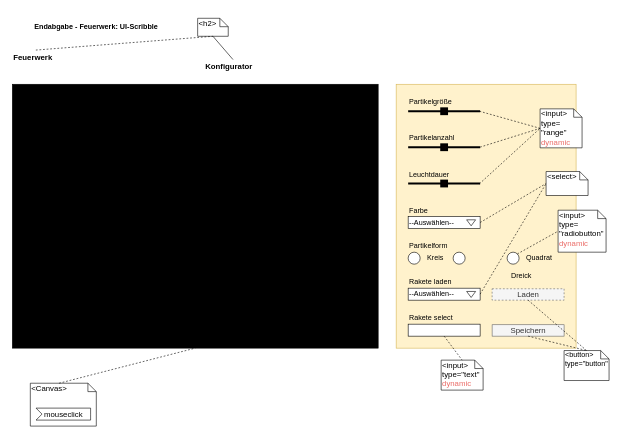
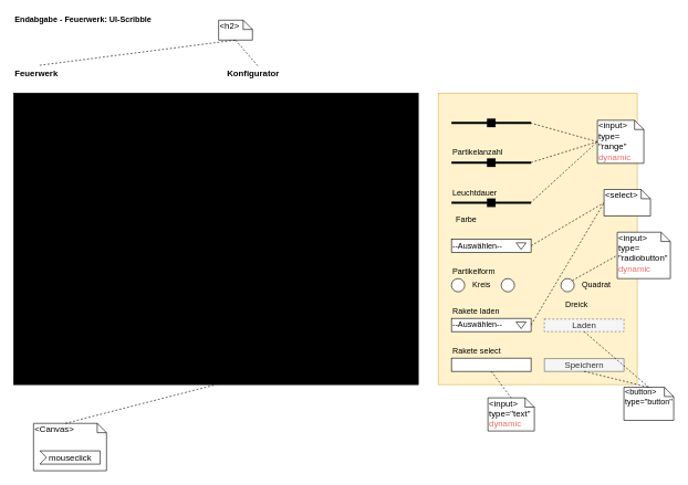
  <mxCell id="0" />
  <mxCell id="1" parent="0" />
  <mxCell id="2" value="" style="rounded=0;whiteSpace=wrap;html=1;fillColor=#fff2cc;strokeColor=#d6b656;" parent="1" vertex="1"><mxGeometry x="660" y="140" width="300" height="440" as="geometry" /></mxCell>
  <mxCell id="3" value="" style="rounded=0;whiteSpace=wrap;html=1;fillColor=#000000;" parent="1" vertex="1"><mxGeometry x="20" y="140" width="610" height="440" as="geometry" /></mxCell>
- <mxCell id="4" value="Partikelgröße" style="text;html=1;align=left;verticalAlign=middle;resizable=0;points=[];autosize=1;" parent="1" vertex="1"><mxGeometry x="680" y="160" width="90" height="20" as="geometry" /></mxCell>
  <mxCell id="5" value="" style="line;strokeWidth=3;fillColor=none;align=left;verticalAlign=middle;spacingTop=-1;spacingLeft=3;spacingRight=3;rotatable=0;labelPosition=right;points=[];portConstraint=eastwest;fontSize=13;" parent="1" vertex="1"><mxGeometry x="680" y="181" width="120" height="8" as="geometry" /></mxCell>
  <mxCell id="6" value="" style="rounded=0;whiteSpace=wrap;html=1;strokeWidth=3;fontSize=13;fillColor=#050000;" parent="1" vertex="1"><mxGeometry x="735" y="180" width="10" height="10" as="geometry" /></mxCell>
  <mxCell id="7" value="Leuchtdauer" style="text;html=1;align=left;verticalAlign=middle;resizable=0;points=[];autosize=1;" parent="1" vertex="1"><mxGeometry x="680" y="280.5" width="80" height="20" as="geometry" /></mxCell>
  <mxCell id="8" value="" style="line;strokeWidth=3;fillColor=none;align=left;verticalAlign=middle;spacingTop=-1;spacingLeft=3;spacingRight=3;rotatable=0;labelPosition=right;points=[];portConstraint=eastwest;fontSize=13;" parent="1" vertex="1"><mxGeometry x="680" y="301.5" width="120" height="8" as="geometry" /></mxCell>
  <mxCell id="9" value="" style="rounded=0;whiteSpace=wrap;html=1;strokeWidth=3;fontSize=13;fillColor=#050000;" parent="1" vertex="1"><mxGeometry x="735" y="300.5" width="10" height="10" as="geometry" /></mxCell>
- <mxCell id="10" value="Farbe" style="text;html=1;align=left;verticalAlign=middle;resizable=0;points=[];autosize=1;" parent="1" vertex="1"><mxGeometry x="680" y="340.5" width="50" height="20" as="geometry" /></mxCell>
+ <mxCell id="10" value="Farbe" style="text;html=1;align=left;verticalAlign=middle;resizable=0;points=[];autosize=1;" parent="1" vertex="1"><mxGeometry x="685" y="320.5" width="50" height="20" as="geometry" /></mxCell>
  <mxCell id="11" value="--Auswählen--" style="rounded=0;whiteSpace=wrap;html=1;align=left;" parent="1" vertex="1"><mxGeometry x="680" y="360.5" width="120" height="20" as="geometry" /></mxCell>
  <mxCell id="12" value="" style="triangle;whiteSpace=wrap;html=1;rotation=90;" parent="1" vertex="1"><mxGeometry x="780" y="363.5" width="10" height="15" as="geometry" /></mxCell>
  <mxCell id="13" value="Rakete laden" style="text;html=1;align=left;verticalAlign=middle;resizable=0;points=[];autosize=1;" parent="1" vertex="1"><mxGeometry x="680" y="460" width="90" height="20" as="geometry" /></mxCell>
  <mxCell id="14" value="--Auswählen--" style="rounded=0;whiteSpace=wrap;html=1;align=left;" parent="1" vertex="1"><mxGeometry x="680" y="480" width="120" height="20" as="geometry" /></mxCell>
  <mxCell id="15" value="" style="triangle;whiteSpace=wrap;html=1;rotation=90;" parent="1" vertex="1"><mxGeometry x="780" y="483" width="10" height="15" as="geometry" /></mxCell>
  <mxCell id="16" value="Rakete select" style="text;html=1;align=left;verticalAlign=middle;resizable=0;points=[];autosize=1;" parent="1" vertex="1"><mxGeometry x="680" y="520" width="110" height="20" as="geometry" /></mxCell>
  <mxCell id="17" value="" style="rounded=0;whiteSpace=wrap;html=1;align=left;" parent="1" vertex="1"><mxGeometry x="680" y="540" width="120" height="20" as="geometry" /></mxCell>
  <mxCell id="18" value="Partikelanzahl" style="text;html=1;align=left;verticalAlign=middle;resizable=0;points=[];autosize=1;" parent="1" vertex="1"><mxGeometry x="680" y="220" width="90" height="20" as="geometry" /></mxCell>
  <mxCell id="19" value="" style="line;strokeWidth=3;fillColor=none;align=left;verticalAlign=middle;spacingTop=-1;spacingLeft=3;spacingRight=3;rotatable=0;labelPosition=right;points=[];portConstraint=eastwest;fontSize=13;" parent="1" vertex="1"><mxGeometry x="680" y="241" width="120" height="8" as="geometry" /></mxCell>
  <mxCell id="20" value="" style="rounded=0;whiteSpace=wrap;html=1;strokeWidth=3;fontSize=13;fillColor=#050000;" parent="1" vertex="1"><mxGeometry x="735" y="240" width="10" height="10" as="geometry" /></mxCell>
  <mxCell id="21" value="Speichern" style="html=1;strokeWidth=1;fillColor=#f5f5f5;fontSize=13;strokeColor=#666666;fontColor=#333333;" parent="1" vertex="1"><mxGeometry x="820" y="541" width="120" height="19" as="geometry" /></mxCell>
  <mxCell id="22" value="Partikelform" style="text;html=1;align=left;verticalAlign=middle;resizable=0;points=[];autosize=1;" parent="1" vertex="1"><mxGeometry x="680" y="400" width="80" height="20" as="geometry" /></mxCell>
  <mxCell id="23" value="Kreis" style="text;html=1;align=left;verticalAlign=middle;resizable=0;points=[];autosize=1;" parent="1" vertex="1"><mxGeometry x="710" y="420" width="40" height="20" as="geometry" /></mxCell>
  <mxCell id="24" value="Dreick" style="text;html=1;align=left;verticalAlign=middle;resizable=0;points=[];autosize=1;" parent="1" vertex="1"><mxGeometry x="850" y="450" width="50" height="20" as="geometry" /></mxCell>
  <mxCell id="25" value="Quadrat" style="text;html=1;align=left;verticalAlign=middle;resizable=0;points=[];autosize=1;" parent="1" vertex="1"><mxGeometry x="875" y="420" width="60" height="20" as="geometry" /></mxCell>
  <mxCell id="26" value="" style="ellipse;whiteSpace=wrap;html=1;aspect=fixed;strokeWidth=1;fontSize=13;fillColor=#FFFFFF;" parent="1" vertex="1"><mxGeometry x="680" y="420" width="20" height="20" as="geometry" /></mxCell>
  <mxCell id="27" value="" style="ellipse;whiteSpace=wrap;html=1;aspect=fixed;strokeWidth=1;fontSize=13;fillColor=#FFFFFF;" parent="1" vertex="1"><mxGeometry x="755" y="420" width="20" height="20" as="geometry" /></mxCell>
  <mxCell id="28" value="" style="ellipse;whiteSpace=wrap;html=1;aspect=fixed;strokeWidth=1;fontSize=13;fillColor=#FFFFFF;" parent="1" vertex="1"><mxGeometry x="845" y="420" width="20" height="20" as="geometry" /></mxCell>
  <mxCell id="29" value="&amp;lt;input&amp;gt;&lt;br&gt;type= &quot;range&quot;&lt;br&gt;&lt;span style=&quot;color: rgb(234 , 107 , 102)&quot;&gt;dynamic&lt;/span&gt;" style="shape=note;whiteSpace=wrap;html=1;size=14;verticalAlign=top;align=left;spacingTop=-6;strokeWidth=1;fillColor=#FFFFFF;fontSize=13;" parent="1" vertex="1"><mxGeometry x="900" y="181" width="70" height="65" as="geometry" /></mxCell>
  <mxCell id="30" value="" style="endArrow=none;dashed=1;html=1;fontSize=13;exitX=0;exitY=0.5;exitDx=0;exitDy=0;exitPerimeter=0;entryX=0.997;entryY=0.525;entryDx=0;entryDy=0;entryPerimeter=0;" parent="1" source="29" target="5" edge="1"><mxGeometry width="50" height="50" relative="1" as="geometry"><mxPoint x="625" y="261.26" as="sourcePoint" /><mxPoint x="703.76" y="260.004" as="targetPoint" /></mxGeometry></mxCell>
  <mxCell id="31" value="" style="endArrow=none;dashed=1;html=1;fontSize=13;entryX=0;entryY=0.5;entryDx=0;entryDy=0;entryPerimeter=0;exitX=0.999;exitY=0.48;exitDx=0;exitDy=0;exitPerimeter=0;" parent="1" source="19" target="29" edge="1"><mxGeometry width="50" height="50" relative="1" as="geometry"><mxPoint x="830" y="260" as="sourcePoint" /><mxPoint x="625" y="261.26" as="targetPoint" /></mxGeometry></mxCell>
  <mxCell id="32" value="" style="endArrow=none;dashed=1;html=1;fontSize=13;exitX=0.99;exitY=0.563;exitDx=0;exitDy=0;exitPerimeter=0;entryX=0;entryY=0.5;entryDx=0;entryDy=0;entryPerimeter=0;" parent="1" source="8" target="29" edge="1"><mxGeometry width="50" height="50" relative="1" as="geometry"><mxPoint x="705.2" y="370.468" as="sourcePoint" /><mxPoint x="845" y="274.26" as="targetPoint" /></mxGeometry></mxCell>
  <mxCell id="33" value="&amp;lt;input&amp;gt;&lt;br&gt;type= &quot;radiobutton&quot;&lt;br&gt;&lt;span style=&quot;color: rgb(234 , 107 , 102)&quot;&gt;dynamic&lt;/span&gt;" style="shape=note;whiteSpace=wrap;html=1;size=14;verticalAlign=top;align=left;spacingTop=-6;strokeWidth=1;fillColor=#FFFFFF;fontSize=13;" parent="1" vertex="1"><mxGeometry x="930" y="350" width="80" height="70" as="geometry" /></mxCell>
  <mxCell id="34" value="" style="endArrow=none;dashed=1;html=1;fontSize=13;exitX=1;exitY=0;exitDx=0;exitDy=0;entryX=0;entryY=0.5;entryDx=0;entryDy=0;entryPerimeter=0;" parent="1" source="28" target="33" edge="1"><mxGeometry width="50" height="50" relative="1" as="geometry"><mxPoint x="808.8" y="316.004" as="sourcePoint" /><mxPoint x="930" y="255" as="targetPoint" /></mxGeometry></mxCell>
  <mxCell id="35" value="&amp;lt;select&amp;gt;" style="shape=note;whiteSpace=wrap;html=1;size=14;verticalAlign=top;align=left;spacingTop=-6;strokeWidth=1;fillColor=#FFFFFF;fontSize=13;" parent="1" vertex="1"><mxGeometry x="910" y="285.5" width="70" height="40" as="geometry" /></mxCell>
  <mxCell id="36" value="" style="endArrow=none;dashed=1;html=1;fontSize=13;exitX=1;exitY=0.5;exitDx=0;exitDy=0;entryX=0;entryY=0.5;entryDx=0;entryDy=0;entryPerimeter=0;" parent="1" source="11" target="35" edge="1"><mxGeometry width="50" height="50" relative="1" as="geometry"><mxPoint x="821.031" y="347.429" as="sourcePoint" /><mxPoint x="888.96" y="309.5" as="targetPoint" /></mxGeometry></mxCell>
  <mxCell id="37" value="&lt;span class=&quot;tagnamecolor&quot;&gt;&lt;span class=&quot;tagcolor&quot;&gt;&lt;/span&gt;&amp;lt;button&amp;gt;&lt;span class=&quot;attributecolor&quot;&gt; type&lt;span class=&quot;attributevaluecolor&quot;&gt;=&quot;button&quot;&lt;/span&gt;&lt;/span&gt;&lt;span class=&quot;tagcolor&quot; style=&quot;color: mediumblue&quot;&gt;&lt;/span&gt;&lt;/span&gt;" style="shape=note;whiteSpace=wrap;html=1;size=14;verticalAlign=top;align=left;spacingTop=-6;" parent="1" vertex="1"><mxGeometry x="940" y="584" width="75" height="50" as="geometry" /></mxCell>
  <mxCell id="38" value="" style="endArrow=none;dashed=1;html=1;fontSize=13;exitX=0.5;exitY=1;exitDx=0;exitDy=0;entryX=0.5;entryY=0;entryDx=0;entryDy=0;entryPerimeter=0;" parent="1" source="21" target="37" edge="1"><mxGeometry width="50" height="50" relative="1" as="geometry"><mxPoint x="790.001" y="649.999" as="sourcePoint" /><mxPoint x="857.93" y="612.07" as="targetPoint" /></mxGeometry></mxCell>
  <mxCell id="39" value="&amp;lt;input&amp;gt;&lt;br&gt;type=&quot;text&quot;&lt;br&gt;&lt;span style=&quot;color: rgb(234 , 107 , 102)&quot;&gt;dynamic&lt;/span&gt;" style="shape=note;whiteSpace=wrap;html=1;size=14;verticalAlign=top;align=left;spacingTop=-6;strokeWidth=1;fillColor=#FFFFFF;fontSize=13;" parent="1" vertex="1"><mxGeometry x="735" y="600" width="70" height="50" as="geometry" /></mxCell>
  <mxCell id="40" value="" style="endArrow=none;dashed=1;html=1;fontSize=13;exitX=0.5;exitY=1;exitDx=0;exitDy=0;entryX=0.5;entryY=0;entryDx=0;entryDy=0;entryPerimeter=0;" parent="1" source="17" target="39" edge="1"><mxGeometry width="50" height="50" relative="1" as="geometry"><mxPoint x="680" y="535" as="sourcePoint" /><mxPoint x="720" y="600" as="targetPoint" /></mxGeometry></mxCell>
  <mxCell id="41" value="" style="endArrow=none;dashed=1;html=1;fontSize=13;exitX=1;exitY=0.5;exitDx=0;exitDy=0;entryX=0;entryY=0.5;entryDx=0;entryDy=0;entryPerimeter=0;" parent="1" source="14" target="35" edge="1"><mxGeometry width="50" height="50" relative="1" as="geometry"><mxPoint x="810" y="380.5" as="sourcePoint" /><mxPoint x="920" y="315.5" as="targetPoint" /></mxGeometry></mxCell>
  <mxCell id="42" value="&amp;lt;h2&amp;gt;" style="shape=note;whiteSpace=wrap;html=1;size=14;verticalAlign=top;align=left;spacingTop=-6;strokeWidth=1;fillColor=#FFFFFF;fontSize=13;" parent="1" vertex="1"><mxGeometry x="329" y="30" width="51" height="30" as="geometry" /></mxCell>
- <mxCell id="43" value="" style="endArrow=none;dashed=0;html=1;fontSize=13;entryX=0.5;entryY=1;entryDx=0;entryDy=0;entryPerimeter=0;exitX=0.533;exitY=-0.058;exitDx=0;exitDy=0;exitPerimeter=0;" parent="1" source="44" target="42" edge="1"><mxGeometry width="50" height="50" relative="1" as="geometry"><mxPoint x="410" y="120" as="sourcePoint" /><mxPoint x="352.2" y="76.5" as="targetPoint" /></mxGeometry></mxCell>
+ <mxCell id="43" value="" style="endArrow=none;dashed=1;html=1;fontSize=13;entryX=0.5;entryY=1;entryDx=0;entryDy=0;entryPerimeter=0;exitX=0.533;exitY=-0.058;exitDx=0;exitDy=0;exitPerimeter=0;" parent="1" source="44" target="42" edge="1"><mxGeometry width="50" height="50" relative="1" as="geometry"><mxPoint x="410" y="120" as="sourcePoint" /><mxPoint x="352.2" y="76.5" as="targetPoint" /></mxGeometry></mxCell>
  <mxCell id="44" value="&lt;b&gt;Konfigurator&lt;/b&gt;" style="text;html=1;align=left;verticalAlign=middle;resizable=0;points=[];autosize=1;fontSize=13;" parent="1" vertex="1"><mxGeometry x="340" y="100" width="90" height="20" as="geometry" /></mxCell>
- <mxCell id="45" value="&lt;b&gt;Feuerwerk&lt;/b&gt;" style="text;html=1;align=left;verticalAlign=middle;resizable=0;points=[];autosize=1;fontSize=13;" parent="1" vertex="1"><mxGeometry x="20" y="85" width="80" height="20" as="geometry" /></mxCell>
+ <mxCell id="45" value="&lt;b&gt;Feuerwerk&lt;/b&gt;" style="text;html=1;align=left;verticalAlign=middle;resizable=0;points=[];autosize=1;fontSize=13;" parent="1" vertex="1"><mxGeometry x="20" y="100" width="80" height="20" as="geometry" /></mxCell>
  <mxCell id="46" value="" style="endArrow=none;dashed=1;html=1;fontSize=13;entryX=0.5;entryY=1;entryDx=0;entryDy=0;entryPerimeter=0;exitX=0.49;exitY=-0.1;exitDx=0;exitDy=0;exitPerimeter=0;" parent="1" source="45" target="42" edge="1"><mxGeometry width="50" height="50" relative="1" as="geometry"><mxPoint x="417.97" y="108.84" as="sourcePoint" /><mxPoint x="395.5" y="60" as="targetPoint" /></mxGeometry></mxCell>
  <mxCell id="47" value="Laden" style="html=1;strokeWidth=1;fillColor=#f5f5f5;fontSize=13;strokeColor=#666666;fontColor=#333333;dashed=1;" parent="1" vertex="1"><mxGeometry x="820" y="481" width="120" height="19" as="geometry" /></mxCell>
  <mxCell id="48" value="" style="endArrow=none;dashed=1;html=1;fontSize=13;exitX=0.5;exitY=1;exitDx=0;exitDy=0;entryX=0.5;entryY=0;entryDx=0;entryDy=0;entryPerimeter=0;" parent="1" source="47" target="37" edge="1"><mxGeometry width="50" height="50" relative="1" as="geometry"><mxPoint x="890" y="570" as="sourcePoint" /><mxPoint x="970" y="550" as="targetPoint" /></mxGeometry></mxCell>
- <mxCell id="49" value="&lt;b&gt;Endabgabe - Feuerwerk: UI-Scribble&lt;/b&gt;" style="text;html=1;align=left;verticalAlign=middle;resizable=0;points=[];autosize=1;" parent="1" vertex="1"><mxGeometry x="55" y="35" width="220" height="20" as="geometry" /></mxCell>
+ <mxCell id="49" value="&lt;b&gt;Endabgabe - Feuerwerk: UI-Scribble&lt;/b&gt;" style="text;html=1;align=left;verticalAlign=middle;resizable=0;points=[];autosize=1;" parent="1" vertex="1"><mxGeometry x="20" y="20" width="220" height="20" as="geometry" /></mxCell>
  <mxCell id="50" value="&amp;lt;Canvas&amp;gt;" style="shape=note;whiteSpace=wrap;html=1;size=14;verticalAlign=top;align=left;spacingTop=-6;strokeWidth=1;fillColor=#FFFFFF;fontSize=13;" parent="1" vertex="1"><mxGeometry x="50" y="638.5" width="110" height="71.5" as="geometry" /></mxCell>
  <mxCell id="51" value="" style="endArrow=none;dashed=1;html=1;fontSize=13;entryX=0.5;entryY=1;entryDx=0;entryDy=0;exitX=0;exitY=0;exitDx=48;exitDy=0;exitPerimeter=0;" parent="1" source="50" target="3" edge="1"><mxGeometry width="50" height="50" relative="1" as="geometry"><mxPoint x="10" y="640" as="sourcePoint" /><mxPoint x="364.5" y="70" as="targetPoint" /></mxGeometry></mxCell>
  <mxCell id="52" value="mouseclick" style="html=1;shadow=0;dashed=0;align=center;verticalAlign=middle;shape=mxgraph.arrows2.arrow;dy=0;dx=0;notch=10;strokeWidth=1;fillColor=#FFFFFF;fontSize=13;" parent="1" vertex="1"><mxGeometry x="59.5" y="680" width="91" height="20" as="geometry" /></mxCell>
